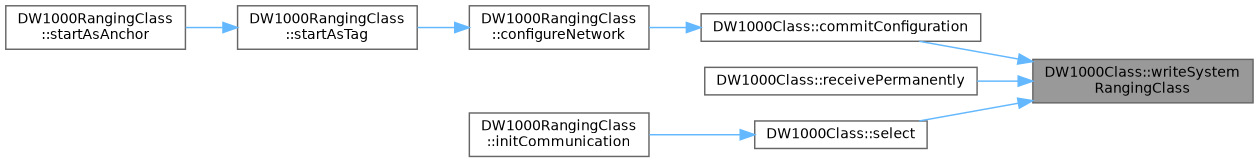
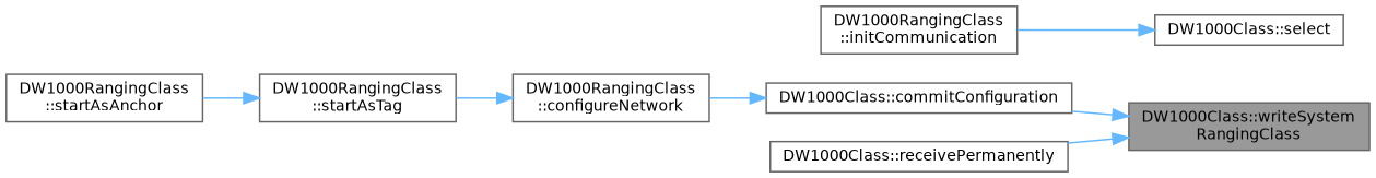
  digraph {
    rankdir=RL
    node [color=grey40 fillcolor=white fontname=Helvetica fontsize=10 shape=box style=filled]
    edge [color=steelblue1 dir=back fontname=Helvetica fontsize=10 labelfontname=Helvetica labelfontsize=10 style=solid]
    n1 [color=gray40 fillcolor=grey60 fontcolor=black height=0.2 label="DW1000Class::writeSystem\lRangingClass" width=0.4]
    n2 [height=0.2 label="DW1000Class::commitConfiguration" width=0.4]
    n3 [height=0.2 label="DW1000Class::receivePermanently" width=0.4]
    n4 [height=0.2 label="DW1000Class::select" width=0.4]
    n5 [height=0.2 label="DW1000RangingClass\l::configureNetwork" width=0.4]
    n6 [height=0.2 label="DW1000RangingClass\l::initCommunication" width=0.4]
    n7 [height=0.2 label="DW1000RangingClass\l::startAsTag" width=0.4]
    n8 [height=0.2 label="DW1000RangingClass\l::startAsAnchor" width=0.4]
    n1 -> n2
    n1 -> n3
-   n1 -> n4
    n2 -> n5
    n4 -> n6
    n5 -> n7
    n7 -> n8
  }
